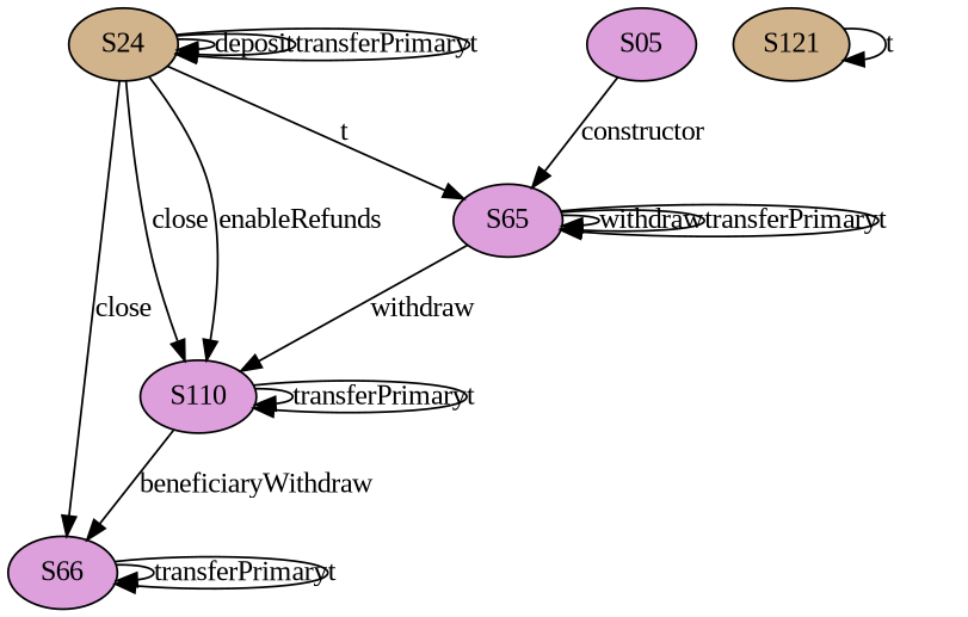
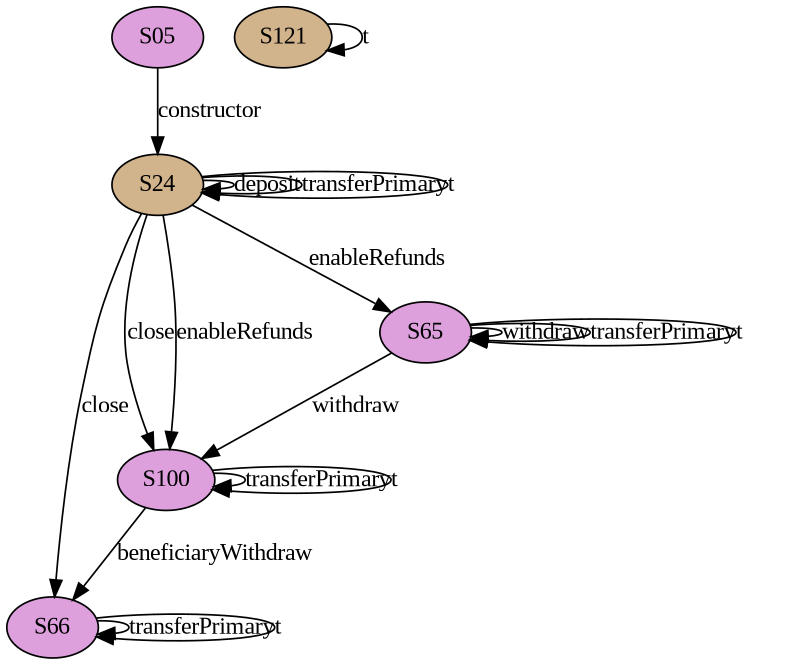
  digraph {
    fontname="Liberation Serif"
    node [fillcolor=plum fontname="Liberation Serif" style=filled]
    edge [color=black fontname="Liberation Serif"]
    n1 [label=S05]
    S24 [fillcolor=tan]
    S66
-   S100 [label=S110]
+   S100
    S65
    S121 [fillcolor=tan]
-   n1 -> S65 [label=constructor]
+   n1 -> S24 [label=constructor]
    S24 -> S24 [label=deposit]
    S24 -> S24 [label=transferPrimary]
    S24 -> S24 [label=t]
    S24 -> S66 [label=close]
    S24 -> S100 [label=close]
    S24 -> S100 [label=enableRefunds]
-   S24 -> S65 [label=t]
+   S24 -> S65 [label=enableRefunds]
    S66 -> S66 [label=transferPrimary]
    S66 -> S66 [label=t]
    S100 -> S66 [label=beneficiaryWithdraw]
    S100 -> S100 [label=transferPrimary]
    S100 -> S100 [label=t]
    S65 -> S100 [label=withdraw]
    S65 -> S65 [label=withdraw]
    S65 -> S65 [label=transferPrimary]
    S65 -> S65 [label=t]
    S121 -> S121 [label=t]
  }
